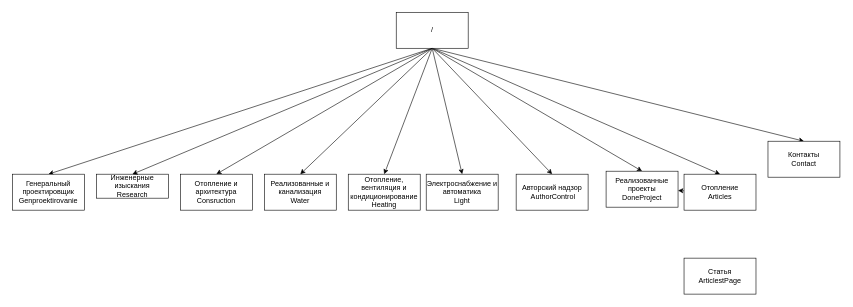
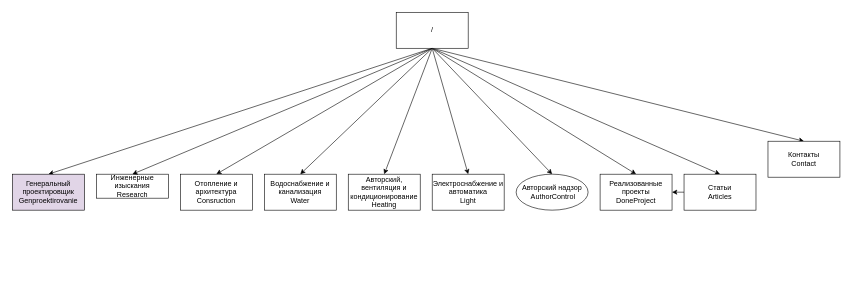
  <mxCell id="0" />
  <mxCell id="1" parent="0" />
  <mxCell id="2" style="edgeStyle=none;html=1;exitX=0.5;exitY=1;exitDx=0;exitDy=0;entryX=0.5;entryY=0;entryDx=0;entryDy=0;" edge="1" parent="1" source="11" target="14"><mxGeometry relative="1" as="geometry" /></mxCell>
  <mxCell id="3" style="edgeStyle=none;html=1;exitX=0.5;exitY=1;exitDx=0;exitDy=0;entryX=0.5;entryY=0;entryDx=0;entryDy=0;" edge="1" parent="1" source="11" target="16"><mxGeometry relative="1" as="geometry" /></mxCell>
  <mxCell id="4" style="edgeStyle=none;html=1;exitX=0.5;exitY=1;exitDx=0;exitDy=0;entryX=0.5;entryY=0;entryDx=0;entryDy=0;" edge="1" parent="1" source="11" target="15"><mxGeometry relative="1" as="geometry" /></mxCell>
  <mxCell id="5" style="edgeStyle=none;html=1;exitX=0.5;exitY=1;exitDx=0;exitDy=0;entryX=0.5;entryY=0;entryDx=0;entryDy=0;" edge="1" parent="1" source="11" target="18"><mxGeometry relative="1" as="geometry" /></mxCell>
  <mxCell id="6" style="edgeStyle=none;html=1;exitX=0.5;exitY=1;exitDx=0;exitDy=0;entryX=0.5;entryY=0;entryDx=0;entryDy=0;" edge="1" parent="1" source="11" target="17"><mxGeometry relative="1" as="geometry" /></mxCell>
  <mxCell id="7" style="edgeStyle=none;html=1;exitX=0.5;exitY=1;exitDx=0;exitDy=0;entryX=0.5;entryY=0;entryDx=0;entryDy=0;" edge="1" parent="1" source="11" target="20"><mxGeometry relative="1" as="geometry" /></mxCell>
  <mxCell id="8" style="edgeStyle=none;html=1;exitX=0.5;exitY=1;exitDx=0;exitDy=0;entryX=0.5;entryY=0;entryDx=0;entryDy=0;" edge="1" parent="1" source="11" target="22"><mxGeometry relative="1" as="geometry" /></mxCell>
  <mxCell id="9" style="edgeStyle=none;html=1;exitX=0.5;exitY=1;exitDx=0;exitDy=0;entryX=0.5;entryY=0;entryDx=0;entryDy=0;" edge="1" parent="1" source="11" target="23"><mxGeometry relative="1" as="geometry" /></mxCell>
  <mxCell id="10" style="edgeStyle=none;html=1;exitX=0.5;exitY=1;exitDx=0;exitDy=0;entryX=0.5;entryY=0;entryDx=0;entryDy=0;" edge="1" parent="1" source="11" target="12"><mxGeometry relative="1" as="geometry" /></mxCell>
  <mxCell id="11" value="/" style="rounded=0;whiteSpace=wrap;html=1;" parent="1" vertex="1"><mxGeometry x="660" y="20" width="120" height="60" as="geometry" /></mxCell>
- <mxCell id="12" value="Генеральный проектировщик&lt;br&gt;Genproektirovanie" style="rounded=0;whiteSpace=wrap;html=1;" vertex="1" parent="1"><mxGeometry x="20" y="290" width="120" height="60" as="geometry" /></mxCell>
+ <mxCell id="12" value="Генеральный проектировщик&lt;br&gt;Genproektirovanie" style="rounded=0;whiteSpace=wrap;html=1;fillColor=#e1d5e7;" vertex="1" parent="1"><mxGeometry x="20" y="290" width="120" height="60" as="geometry" /></mxCell>
  <mxCell id="13" value="&lt;span&gt;&lt;/span&gt;&lt;span&gt;&lt;/span&gt;&lt;span&gt;Инженерные изыскания&lt;br&gt;Research&lt;br&gt;&lt;/span&gt;" style="rounded=0;whiteSpace=wrap;html=1;" vertex="1" parent="1"><mxGeometry x="160" y="290" width="120" height="40" as="geometry" /></mxCell>
  <mxCell id="14" value="&lt;span&gt;&lt;/span&gt;&lt;span&gt;&lt;/span&gt;&lt;span&gt;Отопление и архитектура&lt;br&gt;Consruction&lt;br&gt;&lt;/span&gt;" style="rounded=0;whiteSpace=wrap;html=1;" vertex="1" parent="1"><mxGeometry x="300" y="290" width="120" height="60" as="geometry" /></mxCell>
- <mxCell id="15" value="&lt;span&gt;&lt;/span&gt;&lt;span&gt;&lt;/span&gt;&lt;span&gt;Отопление, вентиляция и кондиционирование&lt;br&gt;Heating&lt;br&gt;&lt;/span&gt;" style="rounded=0;whiteSpace=wrap;html=1;" vertex="1" parent="1"><mxGeometry x="580" y="290" width="120" height="60" as="geometry" /></mxCell>
- <mxCell id="16" value="&lt;span&gt;&lt;/span&gt;&lt;span&gt;&lt;/span&gt;&lt;span&gt;Реализованные и канализация&lt;br&gt;Water&lt;br&gt;&lt;/span&gt;" style="rounded=0;whiteSpace=wrap;html=1;" vertex="1" parent="1"><mxGeometry x="440" y="290" width="120" height="60" as="geometry" /></mxCell>
- <mxCell id="17" value="&lt;span&gt;&lt;/span&gt;&lt;span&gt;&lt;/span&gt;&lt;span&gt;Авторский надзор&lt;br&gt;&amp;nbsp;AuthorControl&lt;br&gt;&lt;/span&gt;" style="rounded=0;whiteSpace=wrap;html=1;" vertex="1" parent="1"><mxGeometry x="860" y="290" width="120" height="60" as="geometry" /></mxCell>
- <mxCell id="18" value="&lt;span&gt;&lt;/span&gt;&lt;span&gt;&lt;/span&gt;&lt;span&gt;Электроснабжение и автоматика&lt;br&gt;Light&lt;br&gt;&lt;/span&gt;" style="rounded=0;whiteSpace=wrap;html=1;" vertex="1" parent="1"><mxGeometry x="710" y="290" width="120" height="60" as="geometry" /></mxCell>
+ <mxCell id="15" value="&lt;span&gt;&lt;/span&gt;&lt;span&gt;&lt;/span&gt;&lt;span&gt;Авторский, вентиляция и кондиционирование&lt;br&gt;Heating&lt;br&gt;&lt;/span&gt;" style="rounded=0;whiteSpace=wrap;html=1;" vertex="1" parent="1"><mxGeometry x="580" y="290" width="120" height="60" as="geometry" /></mxCell>
+ <mxCell id="16" value="&lt;span&gt;&lt;/span&gt;&lt;span&gt;&lt;/span&gt;&lt;span&gt;Водоснабжение и канализация&lt;br&gt;Water&lt;br&gt;&lt;/span&gt;" style="rounded=0;whiteSpace=wrap;html=1;" vertex="1" parent="1"><mxGeometry x="440" y="290" width="120" height="60" as="geometry" /></mxCell>
+ <mxCell id="17" value="&lt;span&gt;&lt;/span&gt;&lt;span&gt;&lt;/span&gt;&lt;span&gt;Авторский надзор&lt;br&gt;&amp;nbsp;AuthorControl&lt;br&gt;&lt;/span&gt;" style="ellipse;whiteSpace=wrap;html=1;" vertex="1" parent="1"><mxGeometry x="860" y="290" width="120" height="60" as="geometry" /></mxCell>
+ <mxCell id="18" value="&lt;span&gt;&lt;/span&gt;&lt;span&gt;&lt;/span&gt;&lt;span&gt;Электроснабжение и автоматика&lt;br&gt;Light&lt;br&gt;&lt;/span&gt;" style="rounded=0;whiteSpace=wrap;html=1;" vertex="1" parent="1"><mxGeometry x="720" y="290" width="120" height="60" as="geometry" /></mxCell>
  <mxCell id="19" value="" style="endArrow=classic;html=1;exitX=0.5;exitY=1;exitDx=0;exitDy=0;entryX=0.5;entryY=0;entryDx=0;entryDy=0;" edge="1" parent="1" source="11" target="13"><mxGeometry width="50" height="50" relative="1" as="geometry"><mxPoint x="390" y="390" as="sourcePoint" /><mxPoint x="440" y="340" as="targetPoint" /></mxGeometry></mxCell>
- <mxCell id="20" value="&lt;span&gt;&lt;/span&gt;&lt;span&gt;&lt;/span&gt;&lt;span&gt;Реализованные проекты&lt;br&gt;DoneProject&lt;br&gt;&lt;/span&gt;" style="rounded=0;whiteSpace=wrap;html=1;" vertex="1" parent="1"><mxGeometry x="1010" y="285" width="120" height="60" as="geometry" /></mxCell>
+ <mxCell id="20" value="&lt;span&gt;&lt;/span&gt;&lt;span&gt;&lt;/span&gt;&lt;span&gt;Реализованные проекты&lt;br&gt;DoneProject&lt;br&gt;&lt;/span&gt;" style="rounded=0;whiteSpace=wrap;html=1;" vertex="1" parent="1"><mxGeometry x="1000" y="290" width="120" height="60" as="geometry" /></mxCell>
  <mxCell id="21" value="" style="edgeStyle=none;html=1;" edge="1" parent="1" source="22" target="20"><mxGeometry relative="1" as="geometry" /></mxCell>
- <mxCell id="22" value="&lt;span&gt;&lt;/span&gt;&lt;span&gt;&lt;/span&gt;&lt;span&gt;Отопление&lt;br&gt;Articles&lt;br&gt;&lt;/span&gt;" style="rounded=0;whiteSpace=wrap;html=1;" vertex="1" parent="1"><mxGeometry x="1140" y="290" width="120" height="60" as="geometry" /></mxCell>
+ <mxCell id="22" value="&lt;span&gt;&lt;/span&gt;&lt;span&gt;&lt;/span&gt;&lt;span&gt;Статьи&lt;br&gt;Articles&lt;br&gt;&lt;/span&gt;" style="rounded=0;whiteSpace=wrap;html=1;" vertex="1" parent="1"><mxGeometry x="1140" y="290" width="120" height="60" as="geometry" /></mxCell>
  <mxCell id="23" value="&lt;span&gt;&lt;/span&gt;&lt;span&gt;&lt;/span&gt;&lt;span&gt;Контакты&lt;br&gt;Contact&lt;br&gt;&lt;/span&gt;" style="rounded=0;whiteSpace=wrap;html=1;" vertex="1" parent="1"><mxGeometry x="1280" y="235" width="120" height="60" as="geometry" /></mxCell>
- <mxCell id="24" value="Статья&lt;br&gt;ArticlestPage" style="whiteSpace=wrap;html=1;rounded=0;" vertex="1" parent="1"><mxGeometry x="1140" y="430" width="120" height="60" as="geometry" /></mxCell>
